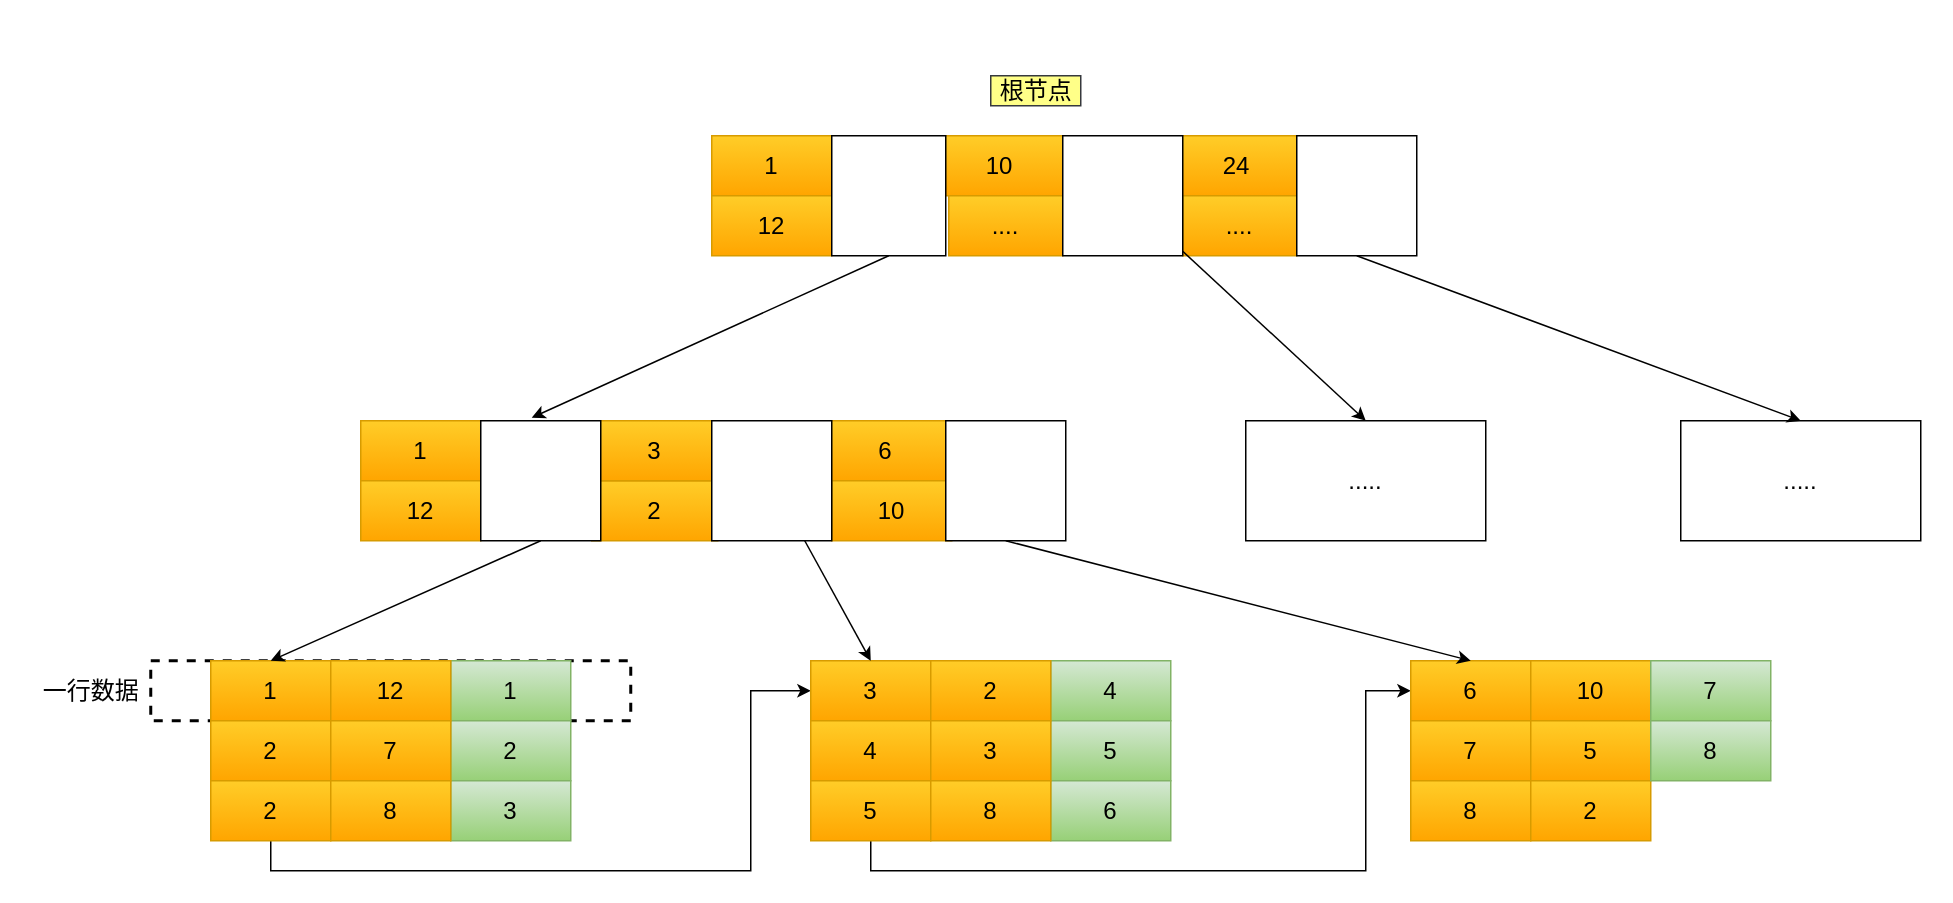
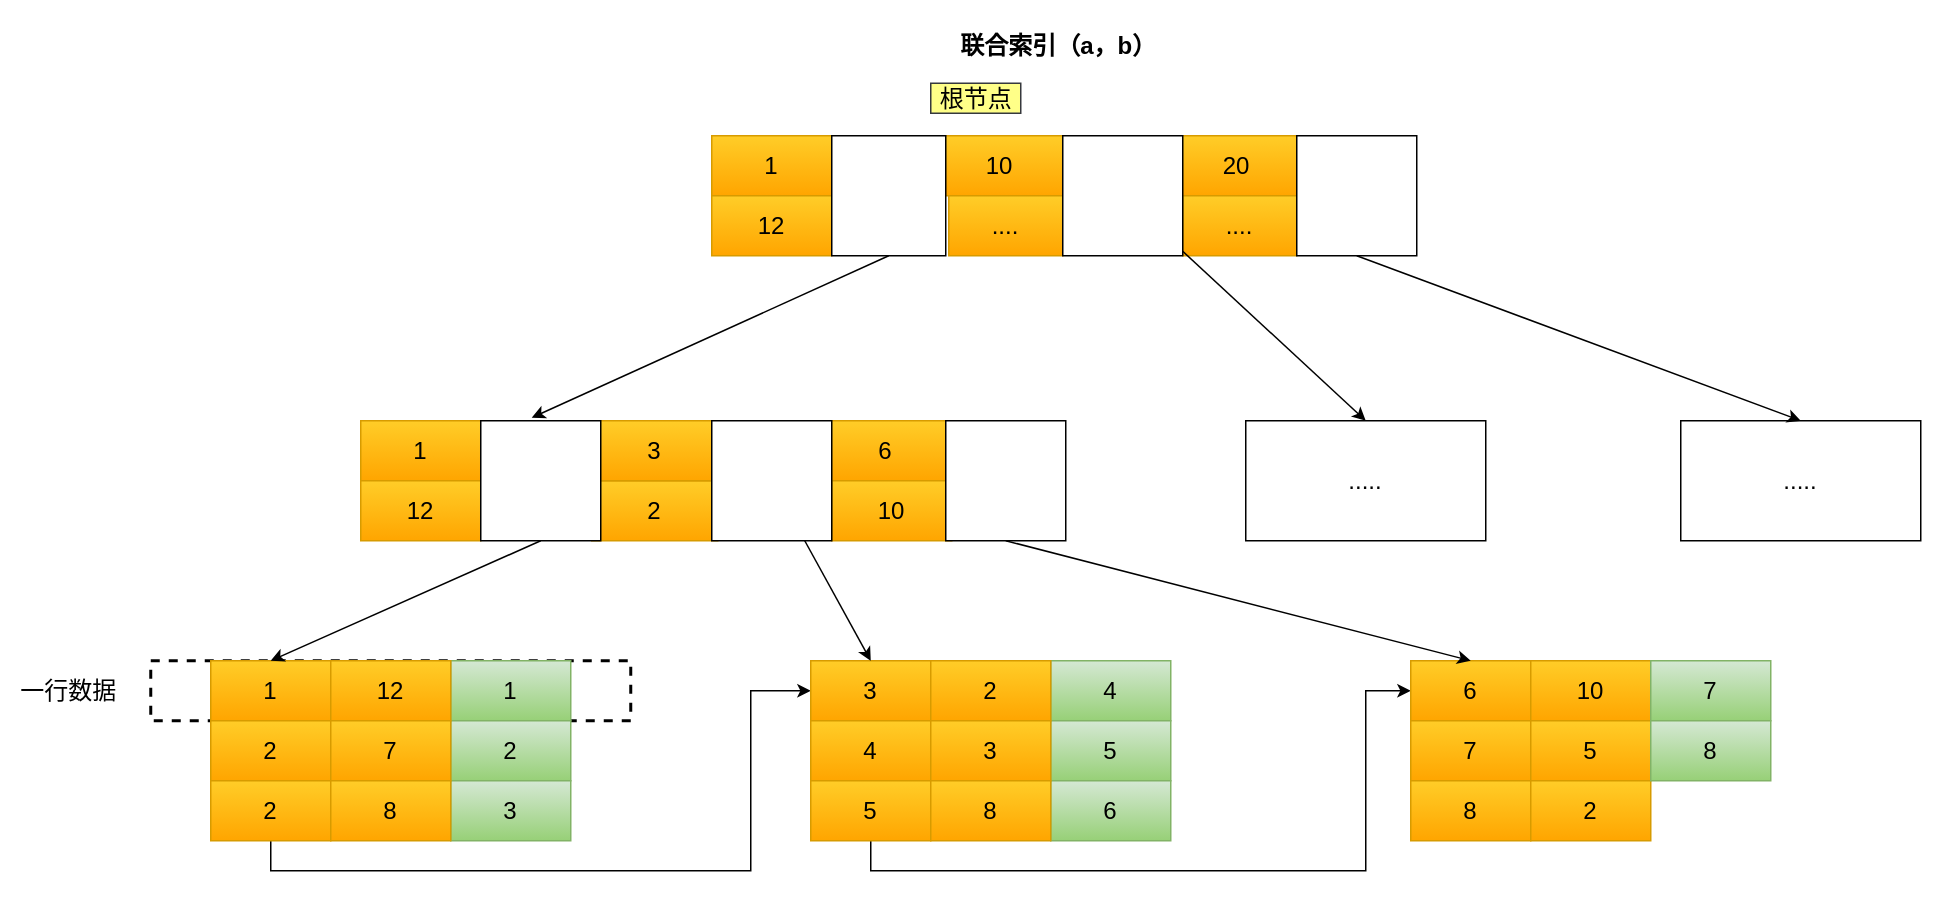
  <mxCell id="0" />
  <mxCell id="1" parent="0" />
  <mxCell id="2" value="" style="rounded=0;whiteSpace=wrap;html=1;fontSize=16;strokeWidth=2;dashed=1;" vertex="1" parent="1"><mxGeometry x="100" y="440" width="320" height="40" as="geometry" /></mxCell>
  <mxCell id="3" value="1" style="rounded=0;whiteSpace=wrap;html=1;fontSize=16;fillColor=#ffcd28;gradientColor=#ffa500;strokeColor=#d79b00;" vertex="1" parent="1"><mxGeometry x="140" y="440" width="80" height="40" as="geometry" /></mxCell>
  <mxCell id="4" value="1" style="rounded=0;whiteSpace=wrap;html=1;fontSize=16;fillColor=#d5e8d4;gradientColor=#97d077;strokeColor=#82b366;" vertex="1" parent="1"><mxGeometry x="300" y="440" width="80" height="40" as="geometry" /></mxCell>
  <mxCell id="5" value="2" style="rounded=0;whiteSpace=wrap;html=1;fontSize=16;fillColor=#ffcd28;gradientColor=#ffa500;strokeColor=#d79b00;" vertex="1" parent="1"><mxGeometry x="140" y="480" width="80" height="40" as="geometry" /></mxCell>
  <mxCell id="6" value="2" style="rounded=0;whiteSpace=wrap;html=1;fontSize=16;fillColor=#d5e8d4;gradientColor=#97d077;strokeColor=#82b366;" vertex="1" parent="1"><mxGeometry x="300" y="480" width="80" height="40" as="geometry" /></mxCell>
  <mxCell id="7" value="1" style="rounded=0;whiteSpace=wrap;html=1;fontSize=16;fillColor=#ffcd28;gradientColor=#ffa500;strokeColor=#d79b00;" vertex="1" parent="1"><mxGeometry x="240" y="280" width="80" height="40" as="geometry" /></mxCell>
  <mxCell id="8" value="2" style="rounded=0;whiteSpace=wrap;html=1;fontSize=16;fillColor=#ffcd28;gradientColor=#ffa500;strokeColor=#d79b00;" vertex="1" parent="1"><mxGeometry x="394" y="320" width="84" height="40" as="geometry" /></mxCell>
  <mxCell id="9" value="6" style="rounded=0;whiteSpace=wrap;html=1;fontSize=16;fillColor=#ffcd28;gradientColor=#ffa500;strokeColor=#d79b00;" vertex="1" parent="1"><mxGeometry x="550" y="280" width="80" height="40" as="geometry" /></mxCell>
  <mxCell id="10" style="rounded=0;orthogonalLoop=1;jettySize=auto;html=1;entryX=0;entryY=0.5;entryDx=0;entryDy=0;fontSize=16;exitX=0.5;exitY=1;exitDx=0;exitDy=0;edgeStyle=orthogonalEdgeStyle;" edge="1" parent="1" source="11" target="13"><mxGeometry relative="1" as="geometry"><Array as="points"><mxPoint x="180" y="580" /><mxPoint x="500" y="580" /><mxPoint x="500" y="460" /></Array></mxGeometry></mxCell>
  <mxCell id="11" value="2" style="rounded=0;whiteSpace=wrap;html=1;fontSize=16;fillColor=#ffcd28;gradientColor=#ffa500;strokeColor=#d79b00;" vertex="1" parent="1"><mxGeometry x="140" y="520" width="80" height="40" as="geometry" /></mxCell>
  <mxCell id="12" value="3" style="rounded=0;whiteSpace=wrap;html=1;fontSize=16;fillColor=#d5e8d4;gradientColor=#97d077;strokeColor=#82b366;" vertex="1" parent="1"><mxGeometry x="300" y="520" width="80" height="40" as="geometry" /></mxCell>
  <mxCell id="13" value="3" style="rounded=0;whiteSpace=wrap;html=1;fontSize=16;fillColor=#ffcd28;gradientColor=#ffa500;strokeColor=#d79b00;" vertex="1" parent="1"><mxGeometry x="540" y="440" width="80" height="40" as="geometry" /></mxCell>
  <mxCell id="14" value="4" style="rounded=0;whiteSpace=wrap;html=1;fontSize=16;fillColor=#d5e8d4;gradientColor=#97d077;strokeColor=#82b366;" vertex="1" parent="1"><mxGeometry x="700" y="440" width="80" height="40" as="geometry" /></mxCell>
  <mxCell id="15" value="4" style="rounded=0;whiteSpace=wrap;html=1;fontSize=16;fillColor=#ffcd28;gradientColor=#ffa500;strokeColor=#d79b00;" vertex="1" parent="1"><mxGeometry x="540" y="480" width="80" height="40" as="geometry" /></mxCell>
  <mxCell id="16" value="5" style="rounded=0;whiteSpace=wrap;html=1;fontSize=16;fillColor=#d5e8d4;gradientColor=#97d077;strokeColor=#82b366;" vertex="1" parent="1"><mxGeometry x="700" y="480" width="80" height="40" as="geometry" /></mxCell>
  <mxCell id="17" style="edgeStyle=orthogonalEdgeStyle;rounded=0;orthogonalLoop=1;jettySize=auto;html=1;entryX=0;entryY=0.5;entryDx=0;entryDy=0;fontSize=16;" edge="1" parent="1" source="18" target="20"><mxGeometry relative="1" as="geometry"><Array as="points"><mxPoint x="580" y="580" /><mxPoint x="910" y="580" /><mxPoint x="910" y="460" /></Array></mxGeometry></mxCell>
  <mxCell id="18" value="5" style="rounded=0;whiteSpace=wrap;html=1;fontSize=16;fillColor=#ffcd28;gradientColor=#ffa500;strokeColor=#d79b00;" vertex="1" parent="1"><mxGeometry x="540" y="520" width="80" height="40" as="geometry" /></mxCell>
  <mxCell id="19" value="6" style="rounded=0;whiteSpace=wrap;html=1;fontSize=16;fillColor=#d5e8d4;gradientColor=#97d077;strokeColor=#82b366;" vertex="1" parent="1"><mxGeometry x="700" y="520" width="80" height="40" as="geometry" /></mxCell>
  <mxCell id="20" value="6" style="rounded=0;whiteSpace=wrap;html=1;fontSize=16;fillColor=#ffcd28;gradientColor=#ffa500;strokeColor=#d79b00;" vertex="1" parent="1"><mxGeometry x="940" y="440" width="80" height="40" as="geometry" /></mxCell>
  <mxCell id="21" value="10" style="rounded=0;whiteSpace=wrap;html=1;fontSize=16;fillColor=#ffcd28;gradientColor=#ffa500;strokeColor=#d79b00;" vertex="1" parent="1"><mxGeometry x="1020" y="440" width="80" height="40" as="geometry" /></mxCell>
  <mxCell id="22" value="7" style="rounded=0;whiteSpace=wrap;html=1;fontSize=16;fillColor=#ffcd28;gradientColor=#ffa500;strokeColor=#d79b00;" vertex="1" parent="1"><mxGeometry x="940" y="480" width="80" height="40" as="geometry" /></mxCell>
  <mxCell id="23" value="5" style="rounded=0;whiteSpace=wrap;html=1;fontSize=16;fillColor=#ffcd28;gradientColor=#ffa500;strokeColor=#d79b00;" vertex="1" parent="1"><mxGeometry x="1020" y="480" width="80" height="40" as="geometry" /></mxCell>
  <mxCell id="24" value="8" style="rounded=0;whiteSpace=wrap;html=1;fontSize=16;fillColor=#ffcd28;gradientColor=#ffa500;strokeColor=#d79b00;" vertex="1" parent="1"><mxGeometry x="940" y="520" width="80" height="40" as="geometry" /></mxCell>
  <mxCell id="25" value="2" style="rounded=0;whiteSpace=wrap;html=1;fontSize=16;fillColor=#ffcd28;gradientColor=#ffa500;strokeColor=#d79b00;" vertex="1" parent="1"><mxGeometry x="1020" y="520" width="80" height="40" as="geometry" /></mxCell>
  <mxCell id="26" value="....." style="rounded=0;whiteSpace=wrap;html=1;fontSize=16;" vertex="1" parent="1"><mxGeometry x="830" y="280" width="160" height="80" as="geometry" /></mxCell>
  <mxCell id="27" value="....." style="rounded=0;whiteSpace=wrap;html=1;fontSize=16;" vertex="1" parent="1"><mxGeometry x="1120" y="280" width="160" height="80" as="geometry" /></mxCell>
  <mxCell id="28" value="1" style="rounded=0;whiteSpace=wrap;html=1;fontSize=16;fillColor=#ffcd28;gradientColor=#ffa500;strokeColor=#d79b00;" vertex="1" parent="1"><mxGeometry x="474" y="90" width="80" height="40" as="geometry" /></mxCell>
  <mxCell id="29" value="10" style="rounded=0;whiteSpace=wrap;html=1;fontSize=16;fillColor=#ffcd28;gradientColor=#ffa500;strokeColor=#d79b00;" vertex="1" parent="1"><mxGeometry x="624" y="90" width="84" height="40" as="geometry" /></mxCell>
- <mxCell id="30" value="24" style="rounded=0;whiteSpace=wrap;html=1;fontSize=16;fillColor=#ffcd28;gradientColor=#ffa500;strokeColor=#d79b00;" vertex="1" parent="1"><mxGeometry x="784" y="90" width="80" height="40" as="geometry" /></mxCell>
- <mxCell id="31" value="根节点" style="text;html=1;align=center;verticalAlign=middle;resizable=0;points=[];autosize=1;strokeColor=#36393d;fillColor=#ffff88;fontSize=16;" vertex="1" parent="1"><mxGeometry x="660" y="50" width="60" height="20" as="geometry" /></mxCell>
+ <mxCell id="30" value="20" style="rounded=0;whiteSpace=wrap;html=1;fontSize=16;fillColor=#ffcd28;gradientColor=#ffa500;strokeColor=#d79b00;" vertex="1" parent="1"><mxGeometry x="784" y="90" width="80" height="40" as="geometry" /></mxCell>
+ <mxCell id="31" value="根节点" style="text;html=1;align=center;verticalAlign=middle;resizable=0;points=[];autosize=1;strokeColor=#36393d;fillColor=#ffff88;fontSize=16;" vertex="1" parent="1"><mxGeometry x="620" y="55" width="60" height="20" as="geometry" /></mxCell>
  <mxCell id="32" value="12" style="rounded=0;whiteSpace=wrap;html=1;fontSize=16;fillColor=#ffcd28;gradientColor=#ffa500;strokeColor=#d79b00;" vertex="1" parent="1"><mxGeometry x="474" y="130" width="80" height="40" as="geometry" /></mxCell>
  <mxCell id="33" value="12" style="rounded=0;whiteSpace=wrap;html=1;fontSize=16;fillColor=#ffcd28;gradientColor=#ffa500;strokeColor=#d79b00;" vertex="1" parent="1"><mxGeometry x="240" y="320" width="80" height="40" as="geometry" /></mxCell>
  <mxCell id="34" value="12" style="rounded=0;whiteSpace=wrap;html=1;fontSize=16;fillColor=#ffcd28;gradientColor=#ffa500;strokeColor=#d79b00;" vertex="1" parent="1"><mxGeometry x="220" y="440" width="80" height="40" as="geometry" /></mxCell>
  <mxCell id="35" value="7" style="rounded=0;whiteSpace=wrap;html=1;fontSize=16;fillColor=#ffcd28;gradientColor=#ffa500;strokeColor=#d79b00;" vertex="1" parent="1"><mxGeometry x="220" y="480" width="80" height="40" as="geometry" /></mxCell>
  <mxCell id="36" value="8" style="rounded=0;whiteSpace=wrap;html=1;fontSize=16;fillColor=#ffcd28;gradientColor=#ffa500;strokeColor=#d79b00;" vertex="1" parent="1"><mxGeometry x="220" y="520" width="80" height="40" as="geometry" /></mxCell>
  <mxCell id="37" value="2" style="rounded=0;whiteSpace=wrap;html=1;fontSize=16;fillColor=#ffcd28;gradientColor=#ffa500;strokeColor=#d79b00;" vertex="1" parent="1"><mxGeometry x="620" y="440" width="80" height="40" as="geometry" /></mxCell>
  <mxCell id="38" value="3" style="rounded=0;whiteSpace=wrap;html=1;fontSize=16;fillColor=#ffcd28;gradientColor=#ffa500;strokeColor=#d79b00;" vertex="1" parent="1"><mxGeometry x="620" y="480" width="80" height="40" as="geometry" /></mxCell>
  <mxCell id="39" value="8" style="rounded=0;whiteSpace=wrap;html=1;fontSize=16;fillColor=#ffcd28;gradientColor=#ffa500;strokeColor=#d79b00;" vertex="1" parent="1"><mxGeometry x="620" y="520" width="80" height="40" as="geometry" /></mxCell>
  <mxCell id="40" value="7" style="rounded=0;whiteSpace=wrap;html=1;fontSize=16;fillColor=#d5e8d4;gradientColor=#97d077;strokeColor=#82b366;" vertex="1" parent="1"><mxGeometry x="1100" y="440" width="80" height="40" as="geometry" /></mxCell>
  <mxCell id="41" value="8" style="rounded=0;whiteSpace=wrap;html=1;fontSize=16;fillColor=#d5e8d4;gradientColor=#97d077;strokeColor=#82b366;" vertex="1" parent="1"><mxGeometry x="1100" y="480" width="80" height="40" as="geometry" /></mxCell>
  <mxCell id="42" value="3" style="rounded=0;whiteSpace=wrap;html=1;fontSize=16;fillColor=#ffcd28;gradientColor=#ffa500;strokeColor=#d79b00;" vertex="1" parent="1"><mxGeometry x="393.5" y="280" width="84" height="40" as="geometry" /></mxCell>
  <mxCell id="43" value="10" style="rounded=0;whiteSpace=wrap;html=1;fontSize=16;fillColor=#ffcd28;gradientColor=#ffa500;strokeColor=#d79b00;" vertex="1" parent="1"><mxGeometry x="554" y="320" width="80" height="40" as="geometry" /></mxCell>
  <mxCell id="44" value="...." style="rounded=0;whiteSpace=wrap;html=1;fontSize=16;fillColor=#ffcd28;gradientColor=#ffa500;strokeColor=#d79b00;" vertex="1" parent="1"><mxGeometry x="632" y="130" width="76" height="40" as="geometry" /></mxCell>
  <mxCell id="45" value="...." style="rounded=0;whiteSpace=wrap;html=1;fontSize=16;fillColor=#ffcd28;gradientColor=#ffa500;strokeColor=#d79b00;" vertex="1" parent="1"><mxGeometry x="788" y="130" width="76" height="40" as="geometry" /></mxCell>
  <mxCell id="46" style="edgeStyle=none;rounded=0;orthogonalLoop=1;jettySize=auto;html=1;entryX=0.5;entryY=0;entryDx=0;entryDy=0;exitX=0.5;exitY=1;exitDx=0;exitDy=0;" edge="1" parent="1" source="47" target="20"><mxGeometry relative="1" as="geometry" /></mxCell>
  <mxCell id="47" value="" style="rounded=0;whiteSpace=wrap;html=1;fontSize=16;" vertex="1" parent="1"><mxGeometry x="630" y="280" width="80" height="80" as="geometry" /></mxCell>
  <mxCell id="48" style="edgeStyle=none;rounded=0;orthogonalLoop=1;jettySize=auto;html=1;entryX=0.5;entryY=0;entryDx=0;entryDy=0;" edge="1" parent="1" source="49" target="13"><mxGeometry relative="1" as="geometry" /></mxCell>
  <mxCell id="49" value="" style="rounded=0;whiteSpace=wrap;html=1;fontSize=16;" vertex="1" parent="1"><mxGeometry x="474" y="280" width="80" height="80" as="geometry" /></mxCell>
  <mxCell id="50" style="edgeStyle=none;rounded=0;orthogonalLoop=1;jettySize=auto;html=1;entryX=0.5;entryY=0;entryDx=0;entryDy=0;exitX=0.5;exitY=1;exitDx=0;exitDy=0;" edge="1" parent="1" source="51" target="3"><mxGeometry relative="1" as="geometry" /></mxCell>
  <mxCell id="51" value="" style="rounded=0;whiteSpace=wrap;html=1;fontSize=16;" vertex="1" parent="1"><mxGeometry x="320" y="280" width="80" height="80" as="geometry" /></mxCell>
  <mxCell id="52" style="rounded=0;orthogonalLoop=1;jettySize=auto;html=1;exitX=0.5;exitY=1;exitDx=0;exitDy=0;entryX=0.425;entryY=-0.025;entryDx=0;entryDy=0;entryPerimeter=0;" edge="1" parent="1" source="53" target="51"><mxGeometry relative="1" as="geometry" /></mxCell>
  <mxCell id="53" value="" style="rounded=0;whiteSpace=wrap;html=1;fontSize=16;" vertex="1" parent="1"><mxGeometry x="554" y="90" width="76" height="80" as="geometry" /></mxCell>
  <mxCell id="54" style="edgeStyle=none;rounded=0;orthogonalLoop=1;jettySize=auto;html=1;entryX=0.5;entryY=0;entryDx=0;entryDy=0;" edge="1" parent="1" source="55" target="26"><mxGeometry relative="1" as="geometry" /></mxCell>
  <mxCell id="55" value="" style="rounded=0;whiteSpace=wrap;html=1;fontSize=16;" vertex="1" parent="1"><mxGeometry x="708" y="90" width="80" height="80" as="geometry" /></mxCell>
  <mxCell id="56" style="edgeStyle=none;rounded=0;orthogonalLoop=1;jettySize=auto;html=1;entryX=0.5;entryY=0;entryDx=0;entryDy=0;exitX=0.5;exitY=1;exitDx=0;exitDy=0;" edge="1" parent="1" source="57" target="27"><mxGeometry relative="1" as="geometry" /></mxCell>
  <mxCell id="57" value="" style="rounded=0;whiteSpace=wrap;html=1;fontSize=16;" vertex="1" parent="1"><mxGeometry x="864" y="90" width="80" height="80" as="geometry" /></mxCell>
- <mxCell id="59" value="一行数据" style="text;html=1;align=center;verticalAlign=middle;resizable=0;points=[];autosize=1;strokeColor=none;fillColor=none;fontSize=16;" vertex="1" parent="1"><mxGeometry x="20" y="450" width="80" height="20" as="geometry" /></mxCell>
+ <mxCell id="58" value="联合索引（a，b）" style="text;html=1;align=center;verticalAlign=middle;resizable=0;points=[];autosize=1;strokeColor=none;fillColor=none;fontSize=16;fontStyle=1" vertex="1" parent="1"><mxGeometry x="630" y="20" width="150" height="20" as="geometry" /></mxCell>
+ <mxCell id="59" value="一行数据" style="text;html=1;align=center;verticalAlign=middle;resizable=0;points=[];autosize=1;strokeColor=none;fillColor=none;fontSize=16;" vertex="1" parent="1"><mxGeometry x="5" y="450" width="80" height="20" as="geometry" /></mxCell>
